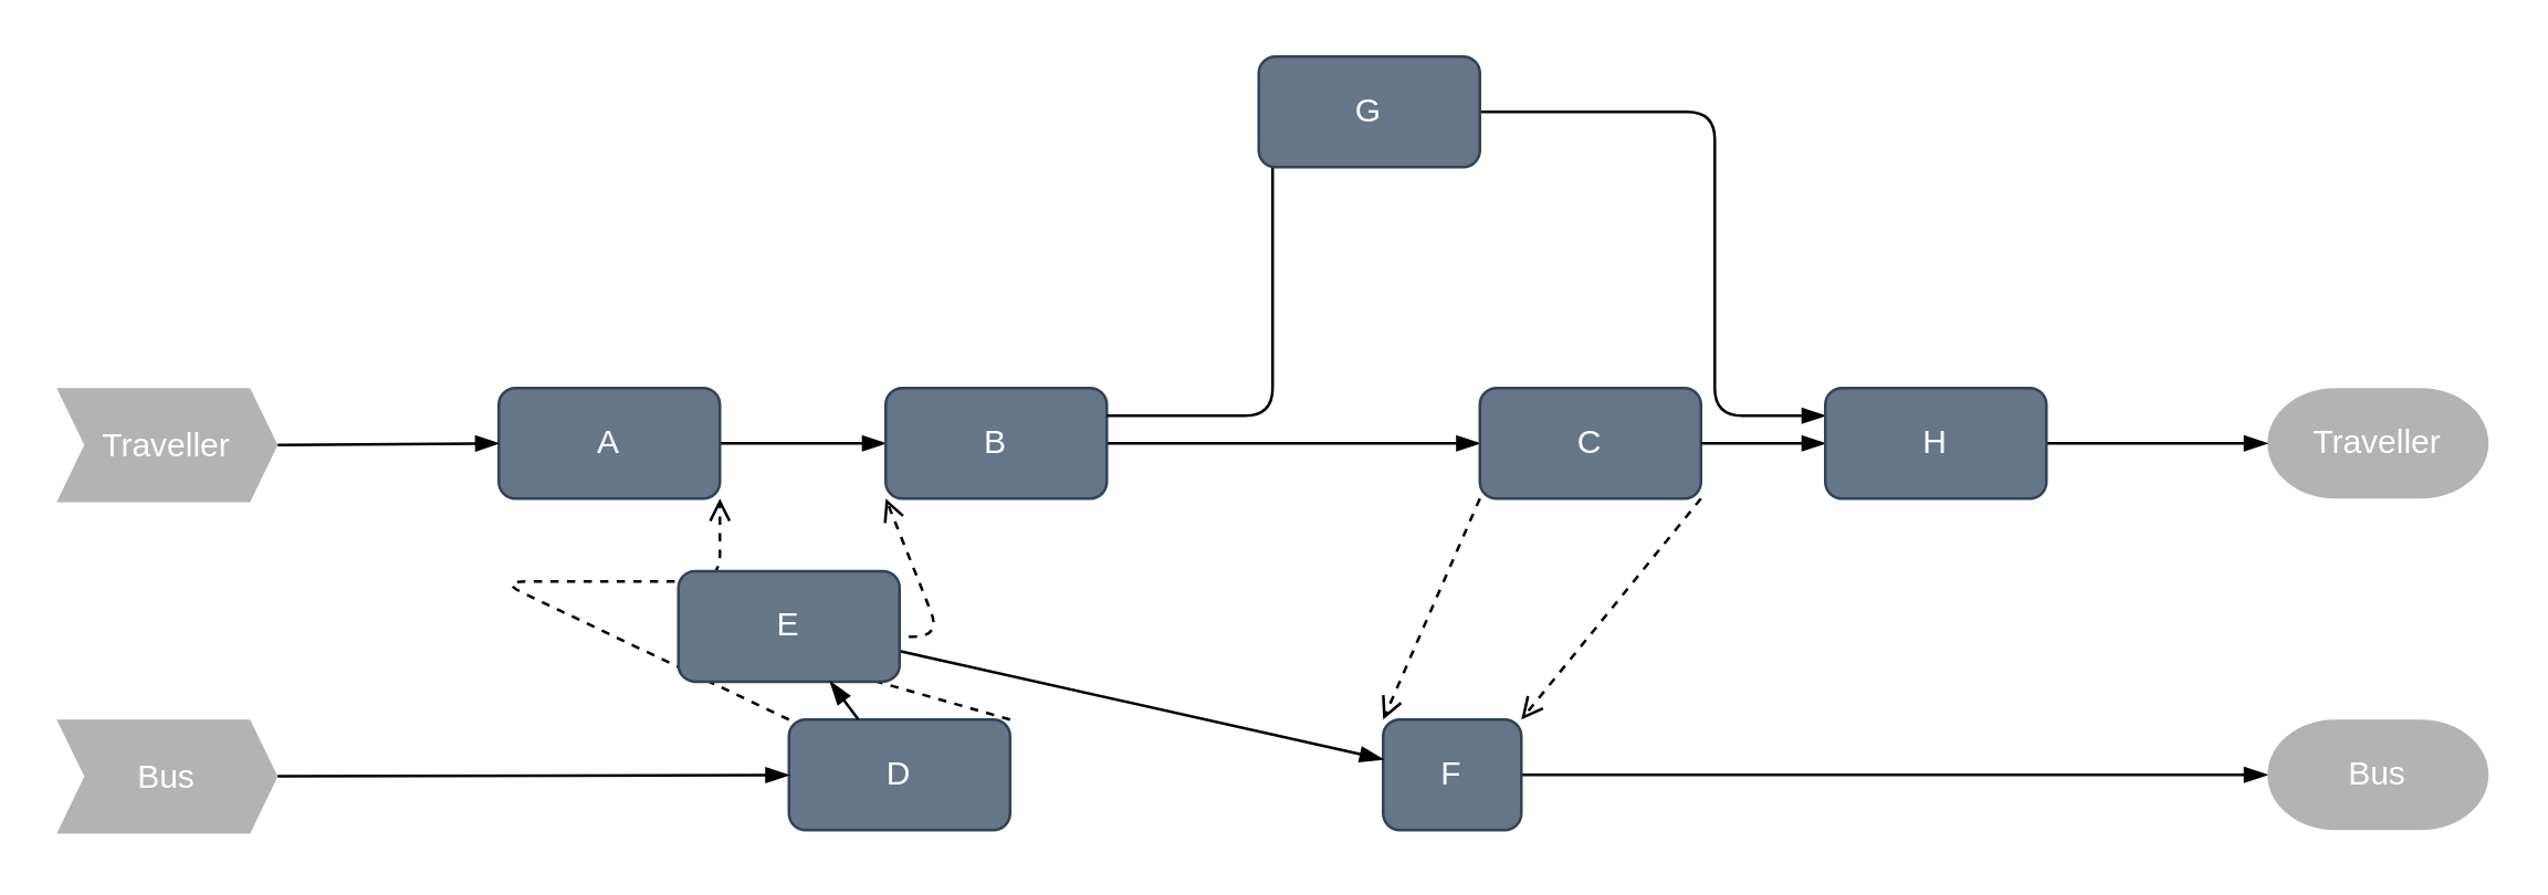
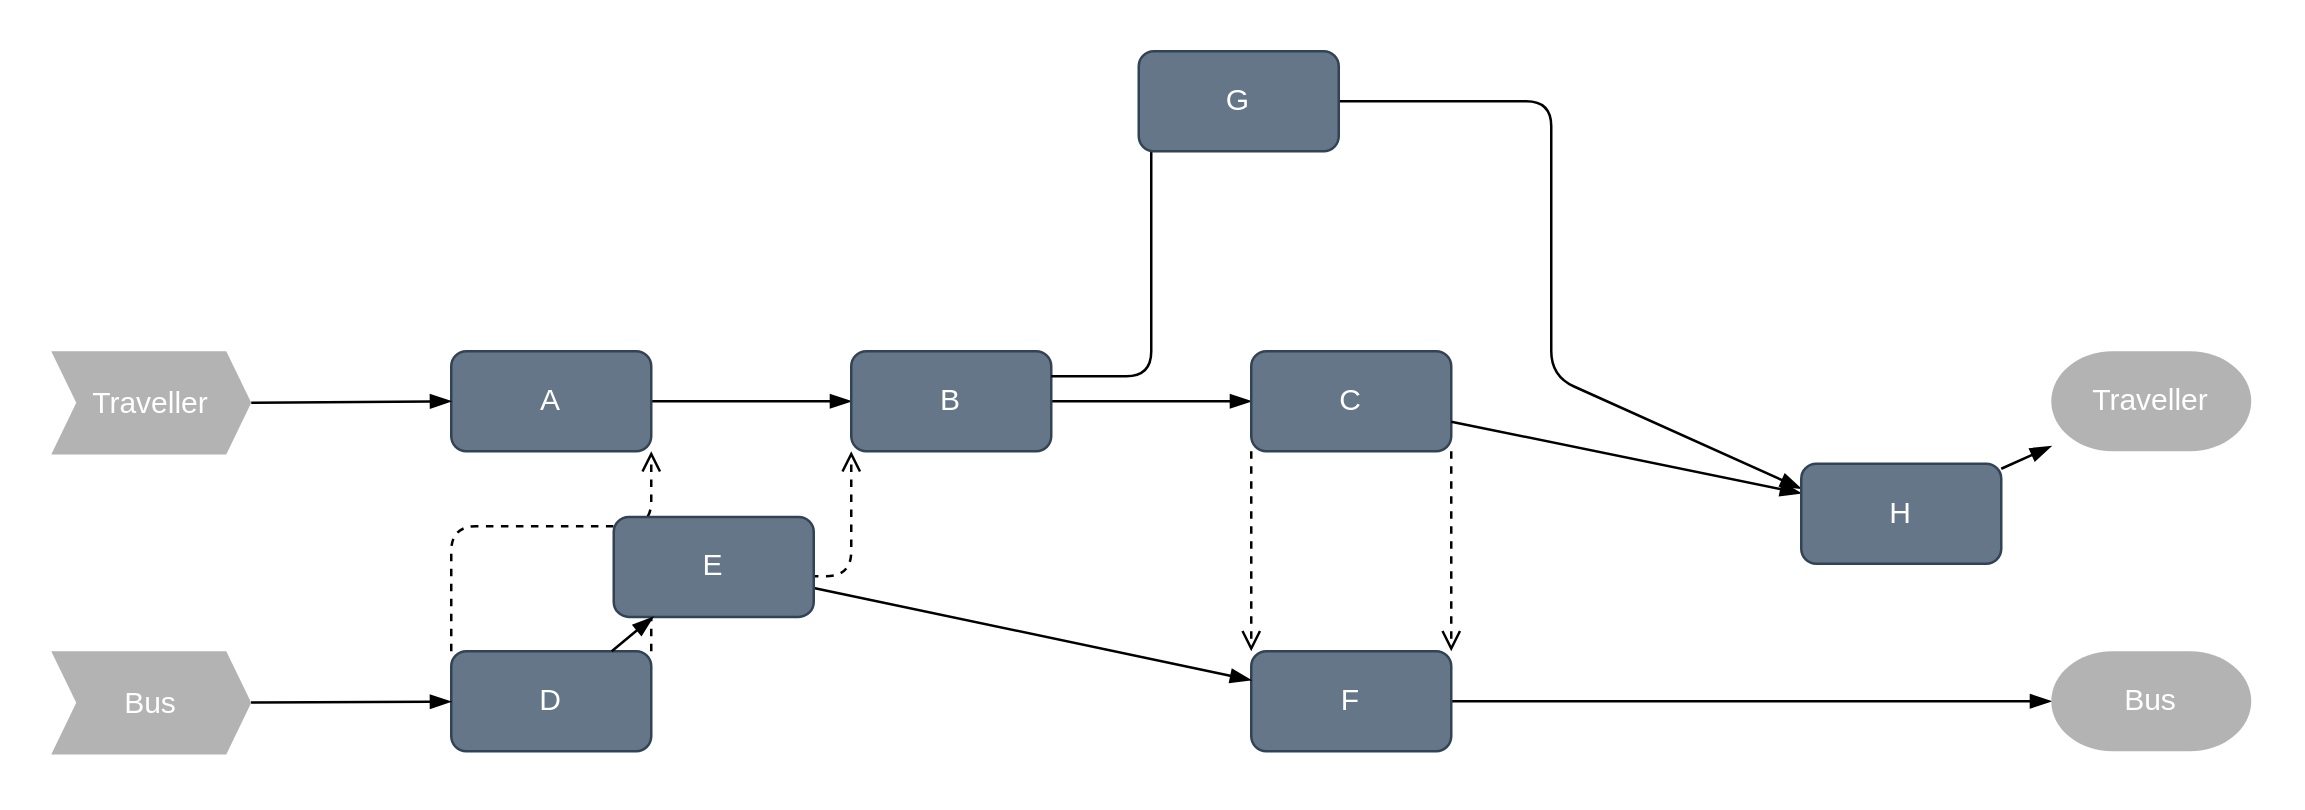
  <mxCell id="0" />
  <mxCell id="1" parent="0" />
  <mxCell id="2" value="" style="curved=1;endArrow=blockThin;html=1;rounded=0;endFill=1;entryX=0;entryY=0.5;entryDx=0;entryDy=0;exitX=1;exitY=0.5;exitDx=0;exitDy=0;" parent="1" source="4" target="6" edge="1"><mxGeometry width="50" height="50" relative="1" as="geometry"><mxPoint x="260" y="170" as="sourcePoint" /><mxPoint x="380" y="170" as="targetPoint" /><Array as="points" /></mxGeometry></mxCell>
  <mxCell id="3" value="" style="curved=1;endArrow=blockThin;html=1;rounded=0;endFill=1;entryX=0;entryY=0.5;entryDx=0;entryDy=0;exitX=1;exitY=0.5;exitDx=0;exitDy=0;" parent="1" source="6" target="7" edge="1"><mxGeometry width="50" height="50" relative="1" as="geometry"><mxPoint x="500" y="170" as="sourcePoint" /><mxPoint x="620" y="170" as="targetPoint" /><Array as="points" /></mxGeometry></mxCell>
  <mxCell id="4" value="A" style="rounded=1;whiteSpace=wrap;html=1;fillColor=#647687;fontColor=#ffffff;strokeColor=#314354;" parent="1" vertex="1"><mxGeometry x="180" y="140" width="80" height="40" as="geometry" /></mxCell>
  <mxCell id="5" value="Traveller" style="shape=step;perimeter=stepPerimeter;whiteSpace=wrap;html=1;fixedSize=1;size=10;fillColor=#B3B3B3;strokeColor=none;fontColor=#FFFFFF;" parent="1" vertex="1"><mxGeometry x="20" y="140" width="80" height="41.25" as="geometry" /></mxCell>
- <mxCell id="6" value="B" style="rounded=1;whiteSpace=wrap;html=1;fillColor=#647687;fontColor=#ffffff;strokeColor=#314354;" parent="1" vertex="1"><mxGeometry x="320" y="140" width="80" height="40" as="geometry" /></mxCell>
- <mxCell id="7" value="C" style="rounded=1;whiteSpace=wrap;html=1;fillColor=#647687;fontColor=#ffffff;strokeColor=#314354;" parent="1" vertex="1"><mxGeometry x="535" y="140" width="80" height="40" as="geometry" /></mxCell>
+ <mxCell id="6" value="B" style="rounded=1;whiteSpace=wrap;html=1;fillColor=#647687;fontColor=#ffffff;strokeColor=#314354;" parent="1" vertex="1"><mxGeometry x="340" y="140" width="80" height="40" as="geometry" /></mxCell>
+ <mxCell id="7" value="C" style="rounded=1;whiteSpace=wrap;html=1;fillColor=#647687;fontColor=#ffffff;strokeColor=#314354;" parent="1" vertex="1"><mxGeometry x="500" y="140" width="80" height="40" as="geometry" /></mxCell>
  <mxCell id="8" value="" style="curved=1;endArrow=blockThin;html=1;rounded=0;endFill=1;entryX=0;entryY=0.5;entryDx=0;entryDy=0;exitX=1;exitY=0.5;exitDx=0;exitDy=0;" parent="1" source="5" target="4" edge="1"><mxGeometry width="50" height="50" relative="1" as="geometry"><mxPoint x="270" y="170" as="sourcePoint" /><mxPoint x="350" y="170" as="targetPoint" /><Array as="points" /></mxGeometry></mxCell>
  <mxCell id="9" value="Traveller" style="strokeWidth=2;html=1;shape=mxgraph.flowchart.terminator;whiteSpace=wrap;fillColor=#B3B3B3;fontColor=#FFFFFF;strokeColor=none;" parent="1" vertex="1"><mxGeometry x="820" y="140" width="80" height="40" as="geometry" /></mxCell>
  <mxCell id="10" value="" style="curved=1;endArrow=blockThin;html=1;rounded=0;endFill=1;" parent="1" source="13" target="14" edge="1"><mxGeometry width="50" height="50" relative="1" as="geometry"><mxPoint x="430" y="170" as="sourcePoint" /><mxPoint x="510" y="170" as="targetPoint" /><Array as="points" /></mxGeometry></mxCell>
  <mxCell id="11" value="Bus" style="shape=step;perimeter=stepPerimeter;whiteSpace=wrap;html=1;fixedSize=1;size=10;fillColor=#B3B3B3;strokeColor=none;fontColor=#FFFFFF;" parent="1" vertex="1"><mxGeometry x="20" y="260" width="80" height="41.25" as="geometry" /></mxCell>
- <mxCell id="12" value="D" style="rounded=1;whiteSpace=wrap;html=1;fillColor=#647687;fontColor=#ffffff;strokeColor=#314354;" parent="1" vertex="1"><mxGeometry x="285" y="260" width="80" height="40" as="geometry" /></mxCell>
- <mxCell id="13" value="F" style="rounded=1;whiteSpace=wrap;html=1;fillColor=#647687;fontColor=#ffffff;strokeColor=#314354;" parent="1" vertex="1"><mxGeometry x="500" y="260" width="50" height="40" as="geometry" /></mxCell>
+ <mxCell id="12" value="D" style="rounded=1;whiteSpace=wrap;html=1;fillColor=#647687;fontColor=#ffffff;strokeColor=#314354;" parent="1" vertex="1"><mxGeometry x="180" y="260" width="80" height="40" as="geometry" /></mxCell>
+ <mxCell id="13" value="F" style="rounded=1;whiteSpace=wrap;html=1;fillColor=#647687;fontColor=#ffffff;strokeColor=#314354;" parent="1" vertex="1"><mxGeometry x="500" y="260" width="80" height="40" as="geometry" /></mxCell>
  <mxCell id="14" value="Bus" style="strokeWidth=2;html=1;shape=mxgraph.flowchart.terminator;whiteSpace=wrap;fillColor=#B3B3B3;fontColor=#FFFFFF;strokeColor=none;" parent="1" vertex="1"><mxGeometry x="820" y="260" width="80" height="40" as="geometry" /></mxCell>
  <mxCell id="15" value="" style="curved=1;endArrow=blockThin;html=1;rounded=0;endFill=1;" parent="1" source="11" target="12" edge="1"><mxGeometry width="50" height="50" relative="1" as="geometry"><mxPoint x="110" y="170.625" as="sourcePoint" /><mxPoint x="190" y="170" as="targetPoint" /><Array as="points" /></mxGeometry></mxCell>
  <mxCell id="16" value="" style="curved=1;endArrow=blockThin;html=1;rounded=0;endFill=1;" parent="1" source="7" target="28" edge="1"><mxGeometry width="50" height="50" relative="1" as="geometry"><mxPoint x="580" y="100" as="sourcePoint" /><mxPoint x="620" y="250" as="targetPoint" /><Array as="points" /></mxGeometry></mxCell>
  <mxCell id="17" value="" style="curved=1;endArrow=blockThin;html=1;rounded=0;endFill=1;startArrow=none;" parent="1" source="22" target="13" edge="1"><mxGeometry width="50" height="50" relative="1" as="geometry"><mxPoint x="159.924" y="300.469" as="sourcePoint" /><mxPoint x="240" y="300.156" as="targetPoint" /><Array as="points" /></mxGeometry></mxCell>
  <mxCell id="18" value="" style="endArrow=open;dashed=1;html=1;endFill=0;exitX=0;exitY=0;exitDx=0;exitDy=0;horizontal=0;entryX=1;entryY=1;entryDx=0;entryDy=0;" parent="1" source="12" target="4" edge="1"><mxGeometry width="50" height="50" relative="1" as="geometry"><mxPoint x="410" y="320" as="sourcePoint" /><mxPoint x="410.4" y="362.434" as="targetPoint" /><Array as="points"><mxPoint x="180" y="210" /><mxPoint x="260" y="210" /></Array></mxGeometry></mxCell>
  <mxCell id="19" value="" style="endArrow=open;dashed=1;html=1;endFill=0;exitX=1;exitY=0;exitDx=0;exitDy=0;horizontal=0;entryX=0;entryY=1;entryDx=0;entryDy=0;" parent="1" source="12" target="6" edge="1"><mxGeometry width="50" height="50" relative="1" as="geometry"><mxPoint x="270" y="270" as="sourcePoint" /><mxPoint x="270" y="190" as="targetPoint" /><Array as="points"><mxPoint x="260" y="230" /><mxPoint x="340" y="230" /></Array></mxGeometry></mxCell>
  <mxCell id="20" value="" style="endArrow=open;dashed=1;html=1;endFill=0;exitX=0;exitY=1;exitDx=0;exitDy=0;horizontal=0;entryX=0;entryY=0;entryDx=0;entryDy=0;" parent="1" source="7" target="13" edge="1"><mxGeometry width="50" height="50" relative="1" as="geometry"><mxPoint x="390" y="378.75" as="sourcePoint" /><mxPoint x="390" y="298.75" as="targetPoint" /></mxGeometry></mxCell>
  <mxCell id="21" value="" style="endArrow=open;dashed=1;html=1;endFill=0;exitX=1;exitY=1;exitDx=0;exitDy=0;horizontal=0;entryX=1;entryY=0;entryDx=0;entryDy=0;" parent="1" source="7" target="13" edge="1"><mxGeometry width="50" height="50" relative="1" as="geometry"><mxPoint x="470" y="378.75" as="sourcePoint" /><mxPoint x="470" y="298.75" as="targetPoint" /></mxGeometry></mxCell>
  <mxCell id="22" value="E" style="rounded=1;whiteSpace=wrap;html=1;fillColor=#647687;fontColor=#ffffff;strokeColor=#314354;" parent="1" vertex="1"><mxGeometry x="245" y="206.25" width="80" height="40" as="geometry" /></mxCell>
  <mxCell id="23" value="" style="curved=1;endArrow=blockThin;html=1;rounded=0;endFill=1;startArrow=none;" parent="1" source="12" target="22" edge="1"><mxGeometry width="50" height="50" relative="1" as="geometry"><mxPoint x="430" y="290.938" as="sourcePoint" /><mxPoint x="510" y="290.312" as="targetPoint" /><Array as="points" /></mxGeometry></mxCell>
  <mxCell id="24" value="" style="endArrow=blockThin;html=1;rounded=1;endFill=1;startArrow=none;exitX=1;exitY=0.25;exitDx=0;exitDy=0;" edge="1" parent="1" source="6" target="27"><mxGeometry width="50" height="50" relative="1" as="geometry"><mxPoint x="430" y="290.938" as="sourcePoint" /><mxPoint x="500" y="400" as="targetPoint" /><Array as="points"><mxPoint x="460" y="150" /><mxPoint x="460" y="40" /></Array></mxGeometry></mxCell>
  <mxCell id="25" value="" style="endArrow=blockThin;html=1;rounded=1;endFill=1;startArrow=none;entryX=0;entryY=0.25;entryDx=0;entryDy=0;" edge="1" parent="1" source="27" target="28"><mxGeometry width="50" height="50" relative="1" as="geometry"><mxPoint x="580" y="400" as="sourcePoint" /><mxPoint x="660" y="290" as="targetPoint" /><Array as="points"><mxPoint x="620" y="40" /><mxPoint x="620" y="150" /></Array></mxGeometry></mxCell>
  <mxCell id="26" value="" style="curved=1;endArrow=blockThin;html=1;rounded=0;endFill=1;" edge="1" parent="1" source="28" target="9"><mxGeometry width="50" height="50" relative="1" as="geometry"><mxPoint x="590" y="290" as="sourcePoint" /><mxPoint x="670" y="290" as="targetPoint" /><Array as="points" /></mxGeometry></mxCell>
  <mxCell id="27" value="G" style="rounded=1;whiteSpace=wrap;html=1;fillColor=#647687;fontColor=#ffffff;strokeColor=#314354;" vertex="1" parent="1"><mxGeometry x="455" y="20" width="80" height="40" as="geometry" /></mxCell>
- <mxCell id="28" value="H" style="rounded=1;whiteSpace=wrap;html=1;fillColor=#647687;fontColor=#ffffff;strokeColor=#314354;" vertex="1" parent="1"><mxGeometry x="660" y="140" width="80" height="40" as="geometry" /></mxCell>
+ <mxCell id="28" value="H" style="rounded=1;whiteSpace=wrap;html=1;fillColor=#647687;fontColor=#ffffff;strokeColor=#314354;" vertex="1" parent="1"><mxGeometry x="720" y="185" width="80" height="40" as="geometry" /></mxCell>
